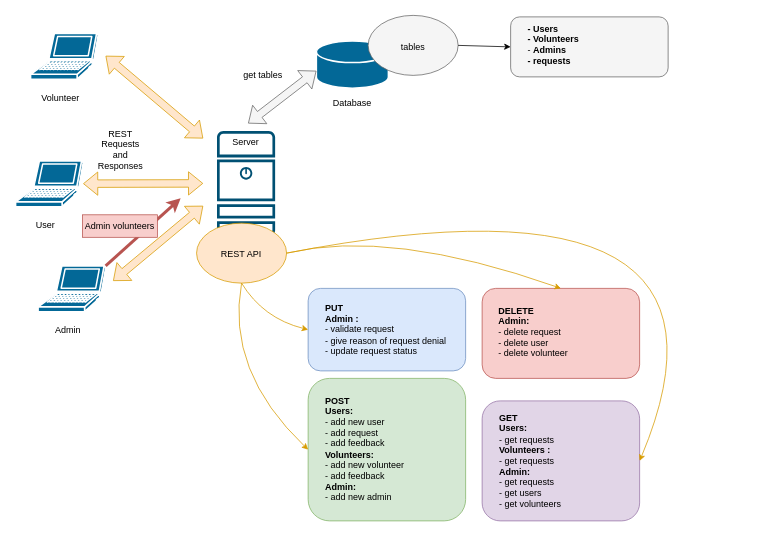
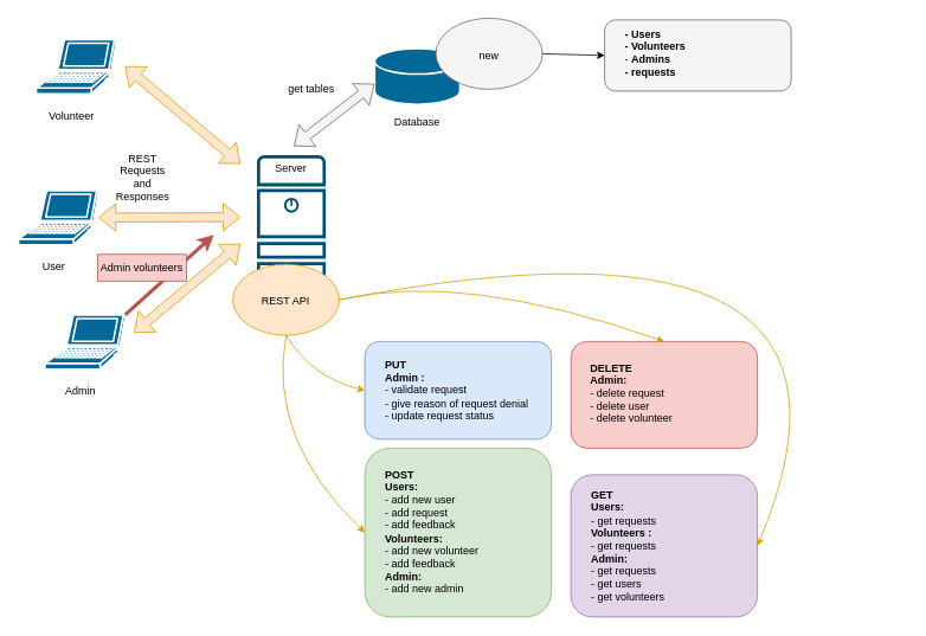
  <mxCell id="0" />
  <mxCell id="1" parent="0" />
  <mxCell id="2" value="" style="sketch=0;points=[[0.015,0.015,0],[0.985,0.015,0],[0.985,0.985,0],[0.015,0.985,0],[0.25,0,0],[0.5,0,0],[0.75,0,0],[1,0.25,0],[1,0.5,0],[1,0.75,0],[0.75,1,0],[0.5,1,0],[0.25,1,0],[0,0.75,0],[0,0.5,0],[0,0.25,0]];verticalLabelPosition=bottom;html=1;verticalAlign=top;aspect=fixed;align=center;pointerEvents=1;shape=mxgraph.cisco19.server;fillColor=#005073;strokeColor=none;" parent="1" vertex="1"><mxGeometry x="288.5" y="174" width="77.5" height="140.91" as="geometry" /></mxCell>
  <mxCell id="3" value="" style="ellipse;whiteSpace=wrap;html=1;fillColor=#ffe6cc;strokeColor=#d79b00;" parent="1" vertex="1"><mxGeometry x="261.25" y="297" width="120" height="80" as="geometry" /></mxCell>
  <mxCell id="4" value="" style="shape=mxgraph.cisco.computers_and_peripherals.laptop;sketch=0;html=1;pointerEvents=1;dashed=0;fillColor=#036897;strokeColor=#ffffff;strokeWidth=2;verticalLabelPosition=bottom;verticalAlign=top;align=center;outlineConnect=0;" parent="1" vertex="1"><mxGeometry x="20" y="214" width="90" height="61" as="geometry" /></mxCell>
  <mxCell id="5" value="User" style="text;html=1;strokeColor=none;fillColor=none;align=center;verticalAlign=middle;whiteSpace=wrap;rounded=0;" parent="1" vertex="1"><mxGeometry x="30" y="284.91" width="60" height="30" as="geometry" /></mxCell>
  <mxCell id="6" value="REST API" style="text;html=1;strokeColor=none;fillColor=none;align=center;verticalAlign=middle;whiteSpace=wrap;rounded=0;" parent="1" vertex="1"><mxGeometry x="291.25" y="324" width="60" height="30" as="geometry" /></mxCell>
  <mxCell id="7" value="" style="shape=mxgraph.cisco.computers_and_peripherals.laptop;sketch=0;html=1;pointerEvents=1;dashed=0;fillColor=#036897;strokeColor=#ffffff;strokeWidth=2;verticalLabelPosition=bottom;verticalAlign=top;align=center;outlineConnect=0;" parent="1" vertex="1"><mxGeometry x="40" y="44" width="90" height="61" as="geometry" /></mxCell>
  <mxCell id="8" value="Volunteer" style="text;html=1;strokeColor=none;fillColor=none;align=center;verticalAlign=middle;whiteSpace=wrap;rounded=0;" parent="1" vertex="1"><mxGeometry x="50" y="114.91" width="60" height="30" as="geometry" /></mxCell>
  <mxCell id="9" value="" style="shape=mxgraph.cisco.computers_and_peripherals.laptop;sketch=0;html=1;pointerEvents=1;dashed=0;fillColor=#036897;strokeColor=#ffffff;strokeWidth=2;verticalLabelPosition=bottom;verticalAlign=top;align=center;outlineConnect=0;" parent="1" vertex="1"><mxGeometry x="50" y="354" width="90" height="61" as="geometry" /></mxCell>
  <mxCell id="10" value="Admin" style="text;html=1;strokeColor=none;fillColor=none;align=center;verticalAlign=middle;whiteSpace=wrap;rounded=0;" parent="1" vertex="1"><mxGeometry x="60" y="424.91" width="60" height="30" as="geometry" /></mxCell>
  <mxCell id="11" value="" style="rounded=1;whiteSpace=wrap;html=1;fillColor=#dae8fc;strokeColor=#6c8ebf;" parent="1" vertex="1"><mxGeometry x="410" y="384" width="210" height="110" as="geometry" /></mxCell>
  <mxCell id="12" value="&lt;b&gt;PUT&lt;/b&gt;&amp;nbsp;&lt;br&gt;&lt;b&gt;Admin :&amp;nbsp;&lt;/b&gt;&amp;nbsp;&lt;br style=&quot;border-color: var(--border-color);&quot;&gt;- validate request&lt;br&gt;- give reason of request denial&amp;nbsp;&lt;br&gt;- update request status" style="text;html=1;strokeColor=none;fillColor=none;align=left;verticalAlign=middle;whiteSpace=wrap;rounded=0;" parent="1" vertex="1"><mxGeometry x="431" y="394.91" width="170" height="89.09" as="geometry" /></mxCell>
  <mxCell id="13" value="" style="shape=flexArrow;endArrow=classic;startArrow=classic;html=1;rounded=0;fillColor=#ffe6cc;strokeColor=#d79b00;" parent="1" source="4" edge="1"><mxGeometry width="100" height="100" relative="1" as="geometry"><mxPoint x="122" y="304" as="sourcePoint" /><mxPoint x="270" y="244" as="targetPoint" /></mxGeometry></mxCell>
  <mxCell id="14" value="" style="shape=flexArrow;endArrow=classic;startArrow=classic;html=1;rounded=0;fillColor=#ffe6cc;strokeColor=#d79b00;" parent="1" edge="1"><mxGeometry width="100" height="100" relative="1" as="geometry"><mxPoint x="150" y="374" as="sourcePoint" /><mxPoint x="270" y="274" as="targetPoint" /></mxGeometry></mxCell>
  <mxCell id="15" value="" style="shape=flexArrow;endArrow=classic;startArrow=classic;html=1;rounded=0;fillColor=#ffe6cc;strokeColor=#d79b00;" parent="1" edge="1"><mxGeometry width="100" height="100" relative="1" as="geometry"><mxPoint x="140" y="74" as="sourcePoint" /><mxPoint x="270" y="184" as="targetPoint" /></mxGeometry></mxCell>
  <mxCell id="16" value="Database" style="text;html=1;strokeColor=none;fillColor=none;align=center;verticalAlign=middle;whiteSpace=wrap;rounded=0;" parent="1" vertex="1"><mxGeometry x="439" y="122" width="60" height="30" as="geometry" /></mxCell>
  <mxCell id="17" value="" style="shape=mxgraph.cisco.storage.relational_database;html=1;pointerEvents=1;dashed=0;fillColor=#036897;strokeColor=#ffffff;strokeWidth=2;verticalLabelPosition=bottom;verticalAlign=top;align=center;outlineConnect=0;" parent="1" vertex="1"><mxGeometry x="421" y="54" width="96" height="63" as="geometry" /></mxCell>
  <mxCell id="18" value="Server" style="text;html=1;strokeColor=none;fillColor=none;align=center;verticalAlign=middle;whiteSpace=wrap;rounded=0;" parent="1" vertex="1"><mxGeometry x="297.25" y="174" width="60" height="30" as="geometry" /></mxCell>
  <mxCell id="19" value="" style="shape=flexArrow;endArrow=classic;startArrow=classic;html=1;rounded=0;entryX=0;entryY=0.5;entryDx=0;entryDy=0;entryPerimeter=0;fillColor=#f5f5f5;strokeColor=#666666;" parent="1" edge="1"><mxGeometry width="100" height="100" relative="1" as="geometry"><mxPoint x="330" y="164" as="sourcePoint" /><mxPoint x="421" y="94" as="targetPoint" /></mxGeometry></mxCell>
  <mxCell id="20" value="get tables" style="text;html=1;strokeColor=none;fillColor=none;align=center;verticalAlign=middle;whiteSpace=wrap;rounded=0;" parent="1" vertex="1"><mxGeometry x="320" y="84.91" width="60" height="30" as="geometry" /></mxCell>
  <mxCell id="21" value="" style="ellipse;whiteSpace=wrap;html=1;fillColor=#f5f5f5;strokeColor=#666666;fontColor=#333333;" parent="1" vertex="1"><mxGeometry x="490" y="20" width="120" height="80" as="geometry" /></mxCell>
- <mxCell id="22" value="tables" style="text;html=1;align=center;verticalAlign=middle;whiteSpace=wrap;rounded=0;" parent="1" vertex="1"><mxGeometry x="520" y="47" width="60" height="30" as="geometry" /></mxCell>
+ <mxCell id="22" value="new" style="text;html=1;align=center;verticalAlign=middle;whiteSpace=wrap;rounded=0;" parent="1" vertex="1"><mxGeometry x="520" y="47" width="60" height="30" as="geometry" /></mxCell>
  <mxCell id="23" value="" style="rounded=1;whiteSpace=wrap;html=1;fillColor=#f5f5f5;strokeColor=#666666;fontColor=#333333;" parent="1" vertex="1"><mxGeometry x="680" y="22" width="210" height="80" as="geometry" /></mxCell>
  <mxCell id="24" value="&lt;b&gt;- Users&lt;br&gt;&lt;/b&gt;&lt;b&gt;- Volunteers&lt;/b&gt;&lt;br&gt;-&amp;nbsp;&lt;b&gt;Admins&amp;nbsp;&lt;br&gt;- requests&lt;br&gt;&lt;/b&gt;" style="text;html=1;align=left;verticalAlign=middle;whiteSpace=wrap;rounded=0;" parent="1" vertex="1"><mxGeometry x="701" y="25.91" width="170" height="66.09" as="geometry" /></mxCell>
  <mxCell id="25" value="" style="endArrow=classic;html=1;rounded=0;exitX=1;exitY=0.5;exitDx=0;exitDy=0;entryX=0;entryY=0.5;entryDx=0;entryDy=0;" parent="1" source="21" target="23" edge="1"><mxGeometry width="50" height="50" relative="1" as="geometry"><mxPoint x="740" y="154" as="sourcePoint" /><mxPoint x="790" y="104" as="targetPoint" /></mxGeometry></mxCell>
  <mxCell id="26" value="REST Requests and Responses" style="text;html=1;strokeColor=none;fillColor=none;align=center;verticalAlign=middle;whiteSpace=wrap;rounded=0;" vertex="1" parent="1"><mxGeometry x="130" y="184" width="60" height="30" as="geometry" /></mxCell>
  <mxCell id="27" value="" style="endArrow=classic;html=1;rounded=0;fillColor=#f8cecc;strokeColor=#b85450;strokeWidth=4;" edge="1" parent="1"><mxGeometry width="50" height="50" relative="1" as="geometry"><mxPoint x="140" y="354" as="sourcePoint" /><mxPoint x="240" y="264" as="targetPoint" /></mxGeometry></mxCell>
  <mxCell id="28" value="Admin volunteers" style="text;html=1;strokeColor=#b85450;fillColor=#f8cecc;align=center;verticalAlign=middle;whiteSpace=wrap;rounded=0;" vertex="1" parent="1"><mxGeometry x="109" y="285.91" width="100" height="30" as="geometry" /></mxCell>
  <mxCell id="29" value="" style="rounded=1;whiteSpace=wrap;html=1;fillColor=#d5e8d4;strokeColor=#82b366;" vertex="1" parent="1"><mxGeometry x="410" y="504" width="210" height="190" as="geometry" /></mxCell>
  <mxCell id="30" value="&lt;b&gt;POST&lt;/b&gt;&lt;br&gt;&lt;b&gt;Users:&lt;/b&gt;&lt;br&gt;-&amp;nbsp;add new user&lt;br&gt;- add request&lt;br&gt;- add feedback&amp;nbsp;&lt;br style=&quot;border-color: var(--border-color);&quot;&gt;&lt;b&gt;Volunteers:&amp;nbsp;&lt;/b&gt;&lt;br&gt;- add new volunteer&amp;nbsp;&lt;br&gt;- add feedback&amp;nbsp;&lt;br&gt;&lt;b&gt;Admin:&amp;nbsp;&lt;br&gt;&lt;/b&gt;- add new admin&amp;nbsp;&lt;br style=&quot;border-color: var(--border-color);&quot;&gt;" style="text;html=1;strokeColor=none;fillColor=none;align=left;verticalAlign=middle;whiteSpace=wrap;rounded=0;" vertex="1" parent="1"><mxGeometry x="431" y="518.91" width="170" height="159.09" as="geometry" /></mxCell>
  <mxCell id="31" value="" style="rounded=1;whiteSpace=wrap;html=1;fillColor=#f8cecc;strokeColor=#b85450;" vertex="1" parent="1"><mxGeometry x="642" y="384" width="210" height="120" as="geometry" /></mxCell>
  <mxCell id="32" value="&lt;b&gt;DELETE&lt;/b&gt;&lt;br&gt;&lt;b&gt;Admin:&lt;/b&gt;&lt;br&gt;- delete request&lt;br&gt;- delete user&lt;br&gt;- delete volunteer" style="text;html=1;strokeColor=none;fillColor=none;align=left;verticalAlign=middle;whiteSpace=wrap;rounded=0;" vertex="1" parent="1"><mxGeometry x="662" y="397" width="170" height="89.09" as="geometry" /></mxCell>
  <mxCell id="33" value="" style="rounded=1;whiteSpace=wrap;html=1;fillColor=#e1d5e7;strokeColor=#9673a6;" vertex="1" parent="1"><mxGeometry x="642" y="534" width="210" height="160" as="geometry" /></mxCell>
  <mxCell id="34" value="&lt;b&gt;GET&lt;br&gt;Users:&amp;nbsp;&lt;/b&gt;&lt;br&gt;- get requests&amp;nbsp;&lt;br&gt;&lt;b&gt;Volunteers :&amp;nbsp;&lt;/b&gt;&lt;br&gt;- get requests&amp;nbsp;&lt;br style=&quot;border-color: var(--border-color);&quot;&gt;&lt;b&gt;Admin:&amp;nbsp;&lt;br&gt;&lt;/b&gt;- get requests&amp;nbsp;&lt;br&gt;- get users&lt;br&gt;- get volunteers" style="text;html=1;align=left;verticalAlign=middle;whiteSpace=wrap;rounded=0;" vertex="1" parent="1"><mxGeometry x="663" y="554.91" width="170" height="119.09" as="geometry" /></mxCell>
  <mxCell id="35" value="" style="endArrow=classic;html=1;exitX=0.5;exitY=1;exitDx=0;exitDy=0;entryX=0;entryY=0.5;entryDx=0;entryDy=0;curved=1;fillColor=#ffe6cc;strokeColor=#d79b00;" edge="1" parent="1" source="3" target="11"><mxGeometry width="50" height="50" relative="1" as="geometry"><mxPoint x="500" y="564" as="sourcePoint" /><mxPoint x="550" y="514" as="targetPoint" /><Array as="points"><mxPoint x="350" y="424" /></Array></mxGeometry></mxCell>
  <mxCell id="36" value="" style="endArrow=classic;html=1;exitX=0.5;exitY=1;exitDx=0;exitDy=0;entryX=0;entryY=0.5;entryDx=0;entryDy=0;curved=1;fillColor=#ffe6cc;strokeColor=#d79b00;" edge="1" parent="1" source="3" target="29"><mxGeometry width="50" height="50" relative="1" as="geometry"><mxPoint x="331" y="387" as="sourcePoint" /><mxPoint x="420" y="449" as="targetPoint" /><Array as="points"><mxPoint x="300" y="494" /></Array></mxGeometry></mxCell>
  <mxCell id="37" value="" style="endArrow=classic;html=1;exitX=1;exitY=0.5;exitDx=0;exitDy=0;entryX=0.5;entryY=0;entryDx=0;entryDy=0;curved=1;fillColor=#ffe6cc;strokeColor=#d79b00;" edge="1" parent="1" source="3" target="31"><mxGeometry width="50" height="50" relative="1" as="geometry"><mxPoint x="341" y="397" as="sourcePoint" /><mxPoint x="430" y="459" as="targetPoint" /><Array as="points"><mxPoint x="520" y="304" /></Array></mxGeometry></mxCell>
  <mxCell id="38" value="" style="endArrow=classic;html=1;exitX=1;exitY=0.5;exitDx=0;exitDy=0;entryX=1;entryY=0.5;entryDx=0;entryDy=0;curved=1;fillColor=#ffe6cc;strokeColor=#d79b00;" edge="1" parent="1" source="3" target="33"><mxGeometry width="50" height="50" relative="1" as="geometry"><mxPoint x="391" y="347" as="sourcePoint" /><mxPoint x="757" y="394" as="targetPoint" /><Array as="points"><mxPoint x="1020" y="214" /></Array></mxGeometry></mxCell>
